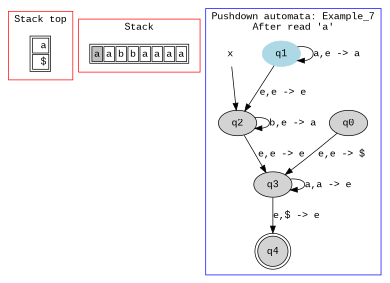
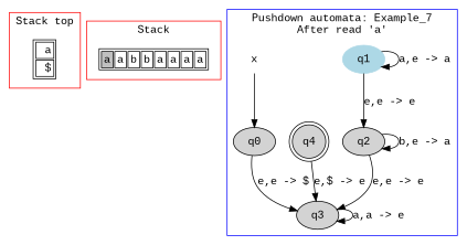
  digraph {
    fontname="Liberation Mono"
    node [fontname="Liberation Mono" style=filled]
    edge [fontname="Liberation Mono"]
    n1 [label=<<TABLE> <TR> <TD> a</TD> </TR> <TR> <TD> $</TD> </TR> </TABLE>> shape=plaintext style=""]
    n2 [label=<<TABLE> <TR> <TD BGCOLOR="gray"><FONT>a</FONT></TD> <TD><FONT>a</FONT></TD> <TD><FONT>b</FONT></TD> <TD><FONT>b</FONT></TD> <TD><FONT>a</FONT></TD> <TD><FONT>a</FONT></TD> <TD><FONT>a</FONT></TD> <TD><FONT>a</FONT></TD> </TR> </TABLE>> shape=plaintext style=""]
    q0
    q1 [color=lightblue]
    q2
    q3
    q4 [shape=doublecircle]
    x [color=white]
    subgraph cluster_1 {
      color=red
      label="Stack top"
      n1
    }
    subgraph cluster_2 {
      color=red
      label=Stack
      n2
    }
    subgraph cluster_3 {
      color=blue
      label="Pushdown automata: Example_7\nAfter read 'a'"
      q0
      q1
      q2
      q3
      q4
      x
    }
    q0 -> q3 [label="e,e -> $"]
    q1 -> q1 [label="a,e -> a"]
    q1 -> q2 [label="e,e -> e"]
    q2 -> q2 [label="b,e -> a"]
    q2 -> q3 [label="e,e -> e"]
    q3 -> q3 [label="a,a -> e"]
-   q3 -> q4 [label="e,$ -> e"]
-   x -> q2
+   q4 -> q3 [label="e,$ -> e"]
+   x -> q0
  }
